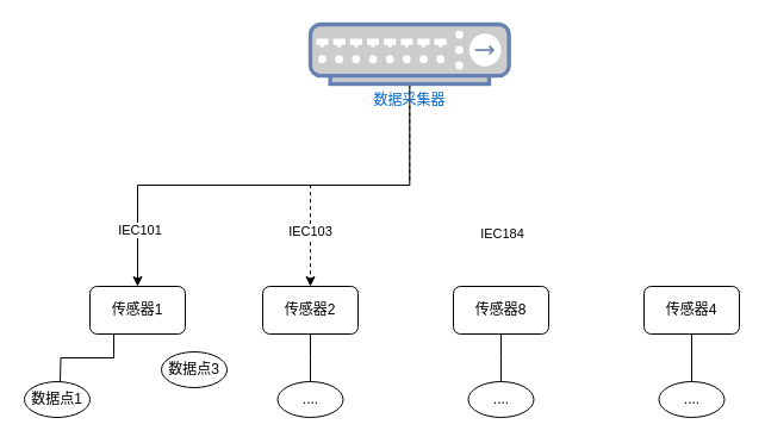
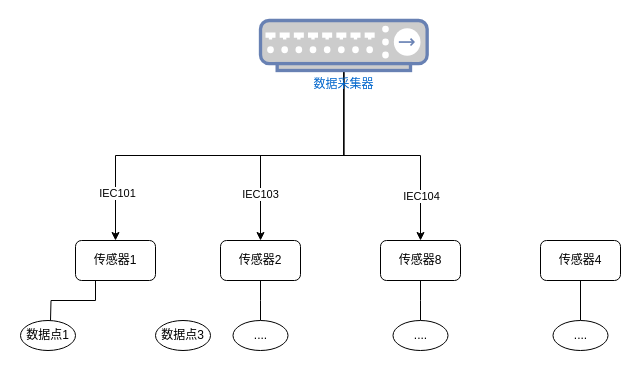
  <mxCell id="0" />
  <mxCell id="1" parent="0" />
  <mxCell id="2" style="edgeStyle=orthogonalEdgeStyle;rounded=0;orthogonalLoop=1;jettySize=auto;html=1;exitX=0.5;exitY=1;exitDx=0;exitDy=0;exitPerimeter=0;entryX=0.5;entryY=0;entryDx=0;entryDy=0;" edge="1" parent="1" source="7" target="9"><mxGeometry relative="1" as="geometry"><mxPoint x="120" y="240" as="targetPoint" /></mxGeometry></mxCell>
  <mxCell id="3" value="IEC101" style="edgeLabel;html=1;align=center;verticalAlign=middle;resizable=0;points=[];" vertex="1" connectable="0" parent="2"><mxGeometry x="0.355" y="-1" relative="1" as="geometry"><mxPoint x="-42.3" y="38" as="offset" /></mxGeometry></mxCell>
- <mxCell id="4" style="edgeStyle=orthogonalEdgeStyle;rounded=0;orthogonalLoop=1;jettySize=auto;html=1;exitX=0.5;exitY=1;exitDx=0;exitDy=0;exitPerimeter=0;entryX=0.5;entryY=0;entryDx=0;entryDy=0;dashed=1;" edge="1" parent="1" source="7" target="11"><mxGeometry relative="1" as="geometry"><mxPoint x="230" y="240" as="targetPoint" /></mxGeometry></mxCell>
+ <mxCell id="4" style="edgeStyle=orthogonalEdgeStyle;rounded=0;orthogonalLoop=1;jettySize=auto;html=1;exitX=0.5;exitY=1;exitDx=0;exitDy=0;exitPerimeter=0;entryX=0.5;entryY=0;entryDx=0;entryDy=0;" edge="1" parent="1" source="7" target="11"><mxGeometry relative="1" as="geometry"><mxPoint x="230" y="240" as="targetPoint" /></mxGeometry></mxCell>
  <mxCell id="5" value="IEC103" style="edgeLabel;html=1;align=center;verticalAlign=middle;resizable=0;points=[];" vertex="1" connectable="0" parent="4"><mxGeometry x="0.696" y="-1" relative="1" as="geometry"><mxPoint y="-8" as="offset" /></mxGeometry></mxCell>
+ <mxCell id="6" style="edgeStyle=orthogonalEdgeStyle;rounded=0;orthogonalLoop=1;jettySize=auto;html=1;exitX=0.5;exitY=1;exitDx=0;exitDy=0;exitPerimeter=0;entryX=0.5;entryY=0;entryDx=0;entryDy=0;" edge="1" parent="1" source="7" target="13"><mxGeometry relative="1" as="geometry"><mxPoint x="440" y="240" as="targetPoint" /></mxGeometry></mxCell>
  <mxCell id="7" value="数据采集器" style="fontColor=#0066CC;verticalAlign=top;verticalLabelPosition=bottom;labelPosition=center;align=center;html=1;outlineConnect=0;fillColor=#CCCCCC;strokeColor=#6881B3;gradientColor=none;gradientDirection=north;strokeWidth=2;shape=mxgraph.networks.hub;" vertex="1" parent="1"><mxGeometry x="260" y="20" width="166.67" height="50" as="geometry" /></mxCell>
  <mxCell id="8" style="edgeStyle=orthogonalEdgeStyle;rounded=0;orthogonalLoop=1;jettySize=auto;html=1;exitX=0.25;exitY=1;exitDx=0;exitDy=0;endArrow=none;endFill=0;" edge="1" parent="1" source="9"><mxGeometry relative="1" as="geometry"><mxPoint x="50" y="320" as="targetPoint" /></mxGeometry></mxCell>
  <mxCell id="9" value="传感器1" style="rounded=1;whiteSpace=wrap;html=1;" vertex="1" parent="1"><mxGeometry x="75" y="240" width="80" height="40" as="geometry" /></mxCell>
  <mxCell id="10" style="edgeStyle=orthogonalEdgeStyle;rounded=0;orthogonalLoop=1;jettySize=auto;html=1;exitX=0.5;exitY=1;exitDx=0;exitDy=0;endArrow=none;endFill=0;" edge="1" parent="1" source="11"><mxGeometry relative="1" as="geometry"><mxPoint x="260" y="320" as="targetPoint" /></mxGeometry></mxCell>
  <mxCell id="11" value="传感器2" style="rounded=1;whiteSpace=wrap;html=1;" vertex="1" parent="1"><mxGeometry x="220" y="240" width="80" height="40" as="geometry" /></mxCell>
  <mxCell id="12" style="edgeStyle=orthogonalEdgeStyle;rounded=0;orthogonalLoop=1;jettySize=auto;html=1;exitX=0.5;exitY=1;exitDx=0;exitDy=0;endArrow=none;endFill=0;" edge="1" parent="1" source="13"><mxGeometry relative="1" as="geometry"><mxPoint x="420" y="320" as="targetPoint" /></mxGeometry></mxCell>
  <mxCell id="13" value="传感器8" style="rounded=1;whiteSpace=wrap;html=1;" vertex="1" parent="1"><mxGeometry x="380" y="240" width="80" height="40" as="geometry" /></mxCell>
  <mxCell id="14" style="edgeStyle=orthogonalEdgeStyle;rounded=0;orthogonalLoop=1;jettySize=auto;html=1;exitX=0.5;exitY=1;exitDx=0;exitDy=0;entryX=0.5;entryY=0;entryDx=0;entryDy=0;endArrow=none;endFill=0;" edge="1" parent="1" source="15" target="21"><mxGeometry relative="1" as="geometry" /></mxCell>
  <mxCell id="15" value="传感器4" style="rounded=1;whiteSpace=wrap;html=1;" vertex="1" parent="1"><mxGeometry x="540" y="240" width="80" height="40" as="geometry" /></mxCell>
- <mxCell id="16" value="IEC184" style="edgeLabel;html=1;align=center;verticalAlign=middle;resizable=0;points=[];" vertex="1" connectable="0" parent="1"><mxGeometry x="420" y="195" as="geometry" /></mxCell>
+ <mxCell id="16" value="IEC104" style="edgeLabel;html=1;align=center;verticalAlign=middle;resizable=0;points=[];" vertex="1" connectable="0" parent="1"><mxGeometry x="420" y="195" as="geometry" /></mxCell>
  <mxCell id="17" value="数据点1" style="ellipse;whiteSpace=wrap;html=1;" vertex="1" parent="1"><mxGeometry x="20" y="320" width="55" height="30" as="geometry" /></mxCell>
- <mxCell id="18" value="数据点3" style="ellipse;whiteSpace=wrap;html=1;" vertex="1" parent="1"><mxGeometry x="135" y="295" width="55" height="30" as="geometry" /></mxCell>
+ <mxCell id="18" value="数据点3" style="ellipse;whiteSpace=wrap;html=1;" vertex="1" parent="1"><mxGeometry x="155" y="320" width="55" height="30" as="geometry" /></mxCell>
  <mxCell id="19" value="...." style="ellipse;whiteSpace=wrap;html=1;" vertex="1" parent="1"><mxGeometry x="232.5" y="320" width="55" height="30" as="geometry" /></mxCell>
  <mxCell id="20" value="...." style="ellipse;whiteSpace=wrap;html=1;" vertex="1" parent="1"><mxGeometry x="392.5" y="320" width="55" height="30" as="geometry" /></mxCell>
  <mxCell id="21" value="...." style="ellipse;whiteSpace=wrap;html=1;" vertex="1" parent="1"><mxGeometry x="552.5" y="320" width="55" height="30" as="geometry" /></mxCell>
